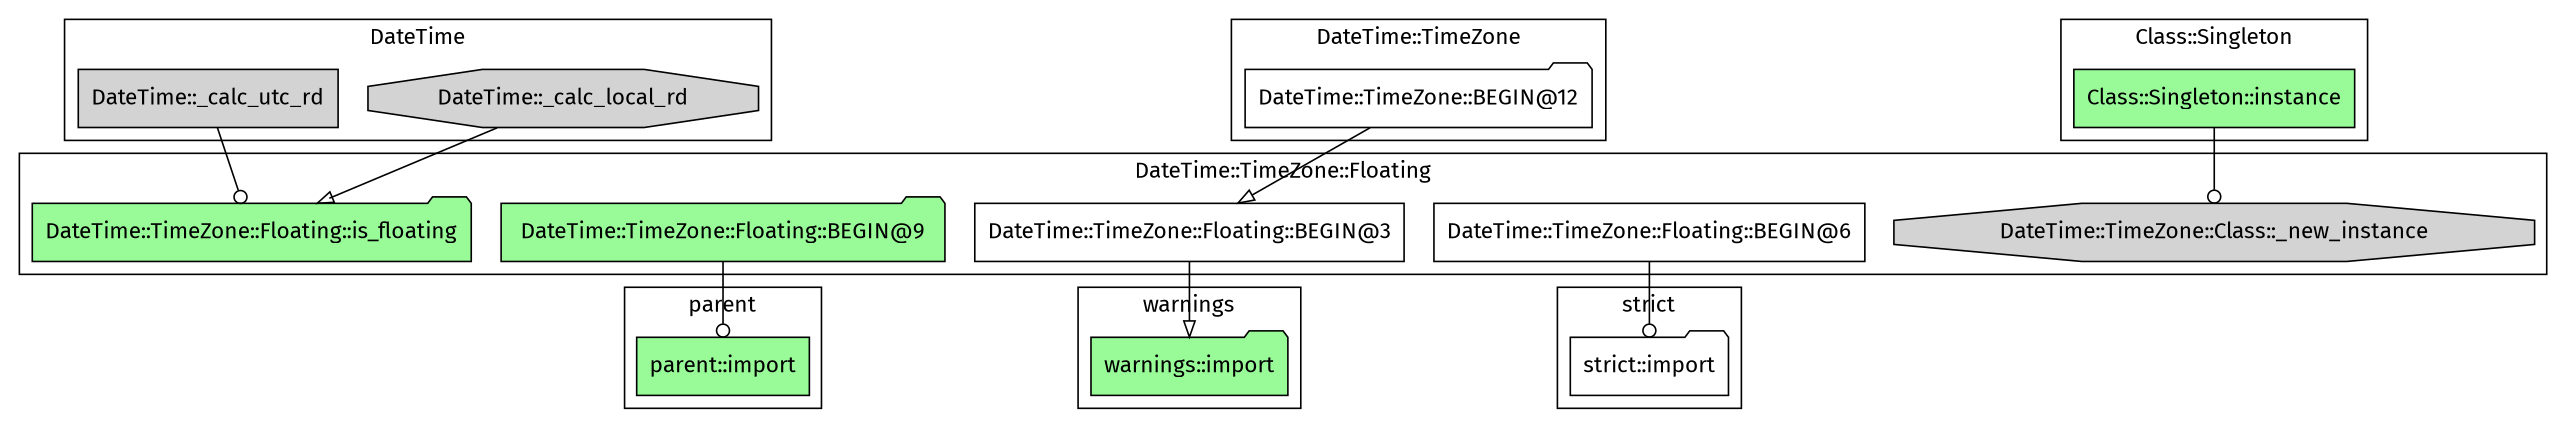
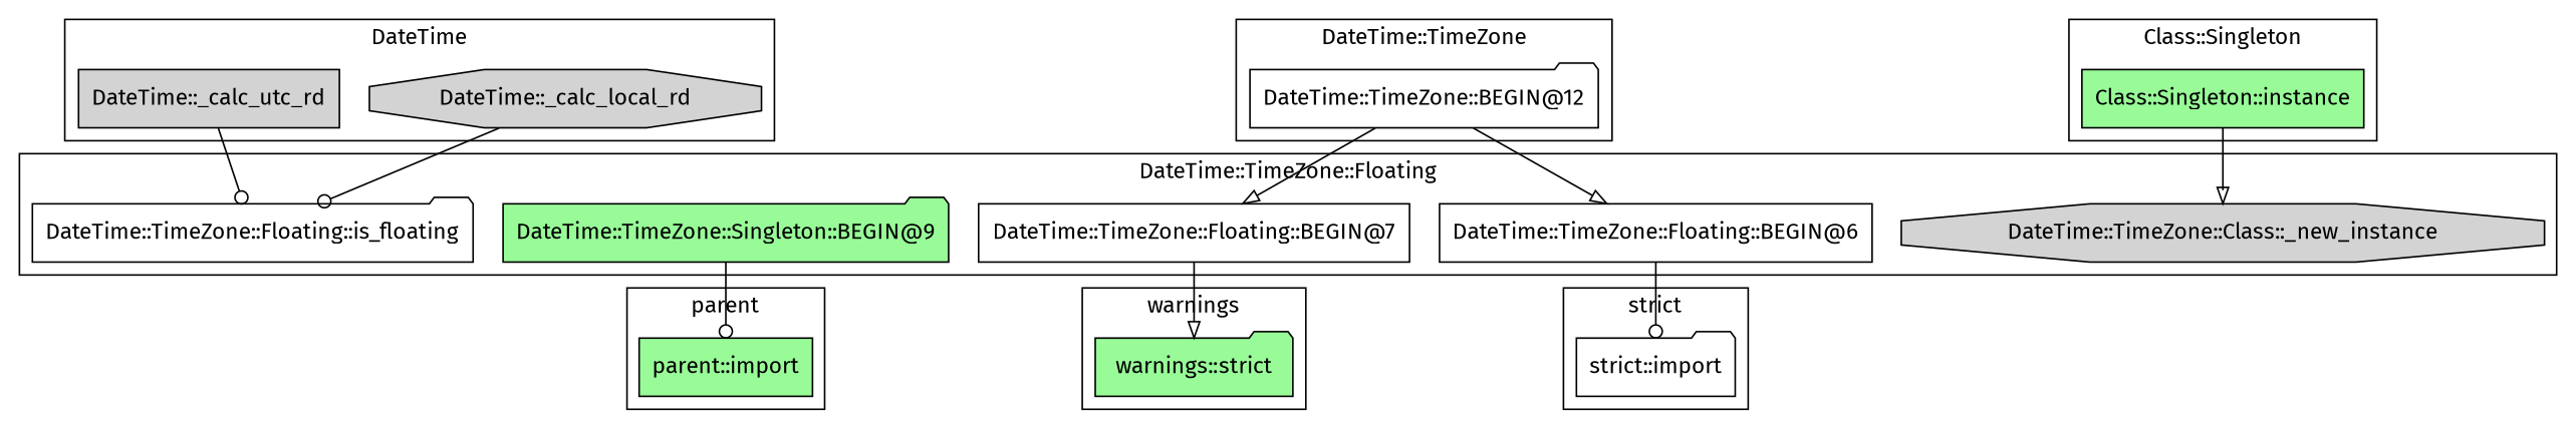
  digraph {
    fontname="Fira Sans"
    node [fillcolor=palegreen fontname="Fira Sans" shape=folder style=filled]
    edge [arrowhead=odot fontname="Fira Sans"]
    n1 [fillcolor=lightgrey label="DateTime::TimeZone::Class::_new_instance" shape=octagon]
-   "DateTime::TimeZone::Floating::BEGIN@9"
-   "DateTime::TimeZone::Floating::BEGIN@7" [fillcolor=white shape=box label="DateTime::TimeZone::Floating::BEGIN@3"]
+   "DateTime::TimeZone::Floating::BEGIN@9" [label="DateTime::TimeZone::Singleton::BEGIN@9"]
+   "DateTime::TimeZone::Floating::BEGIN@7" [fillcolor=white shape=box]
    "DateTime::TimeZone::Floating::BEGIN@6" [fillcolor=white shape=box]
-   "DateTime::TimeZone::Floating::is_floating"
+   "DateTime::TimeZone::Floating::is_floating" [fillcolor=white]
    "parent::import" [shape=box]
    "DateTime::_calc_local_rd" [fillcolor=lightgrey shape=octagon]
    "DateTime::_calc_utc_rd" [fillcolor=lightgrey shape=box]
    "DateTime::TimeZone::BEGIN@12" [fillcolor=white]
-   "warnings::import"
+   "warnings::import" [label="warnings::strict"]
    "strict::import" [fillcolor=white]
    "Class::Singleton::instance" [shape=box]
    subgraph cluster_1 {
      label="DateTime::TimeZone::Floating"
      n1
      "DateTime::TimeZone::Floating::BEGIN@9"
      "DateTime::TimeZone::Floating::BEGIN@7"
      "DateTime::TimeZone::Floating::BEGIN@6"
      "DateTime::TimeZone::Floating::is_floating"
    }
    subgraph cluster_2 {
      label=parent
      "parent::import"
    }
    subgraph cluster_3 {
      label=DateTime
      "DateTime::_calc_local_rd"
      "DateTime::_calc_utc_rd"
    }
    subgraph cluster_4 {
      label="DateTime::TimeZone"
      "DateTime::TimeZone::BEGIN@12"
    }
    subgraph cluster_5 {
      label=warnings
      "warnings::import"
    }
    subgraph cluster_6 {
      label="strict"
      "strict::import"
    }
    subgraph cluster_7 {
      label="Class::Singleton"
      "Class::Singleton::instance"
    }
    "DateTime::TimeZone::Floating::BEGIN@9" -> "parent::import"
    "DateTime::TimeZone::Floating::BEGIN@7" -> "warnings::import" [arrowhead=onormal]
    "DateTime::TimeZone::Floating::BEGIN@6" -> "strict::import"
-   "DateTime::_calc_local_rd" -> "DateTime::TimeZone::Floating::is_floating" [arrowhead=onormal]
+   "DateTime::_calc_local_rd" -> "DateTime::TimeZone::Floating::is_floating"
    "DateTime::_calc_utc_rd" -> "DateTime::TimeZone::Floating::is_floating"
    "DateTime::TimeZone::BEGIN@12" -> "DateTime::TimeZone::Floating::BEGIN@7" [arrowhead=onormal]
-   "Class::Singleton::instance" -> n1
+   "DateTime::TimeZone::BEGIN@12" -> "DateTime::TimeZone::Floating::BEGIN@6" [arrowhead=onormal]
+   "Class::Singleton::instance" -> n1 [arrowhead=onormal]
  }
